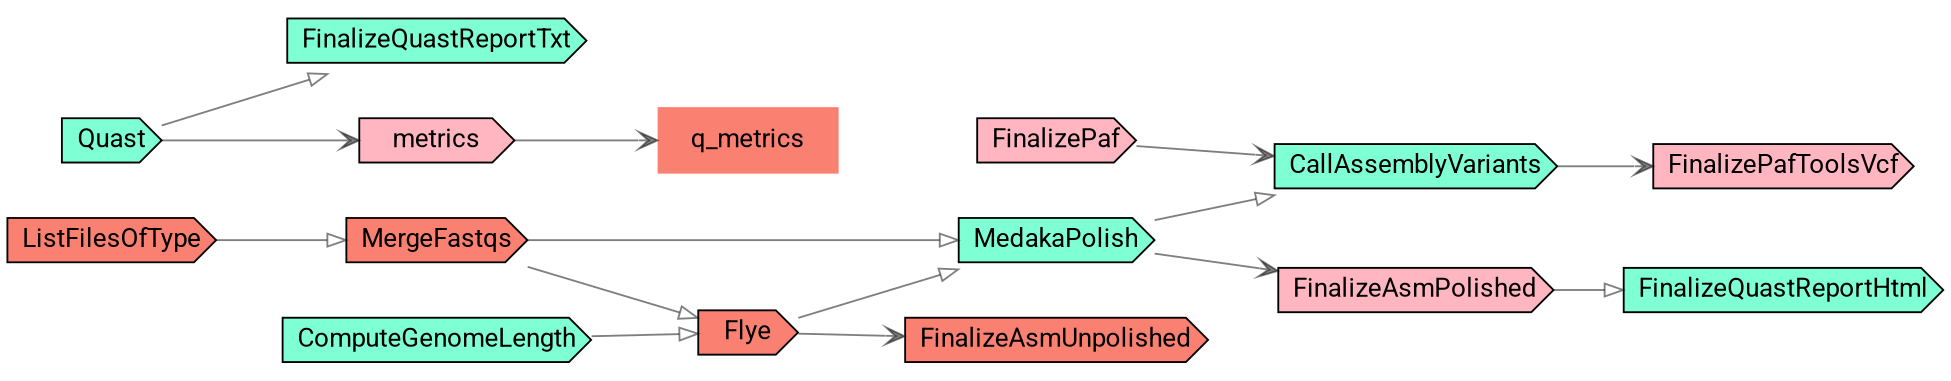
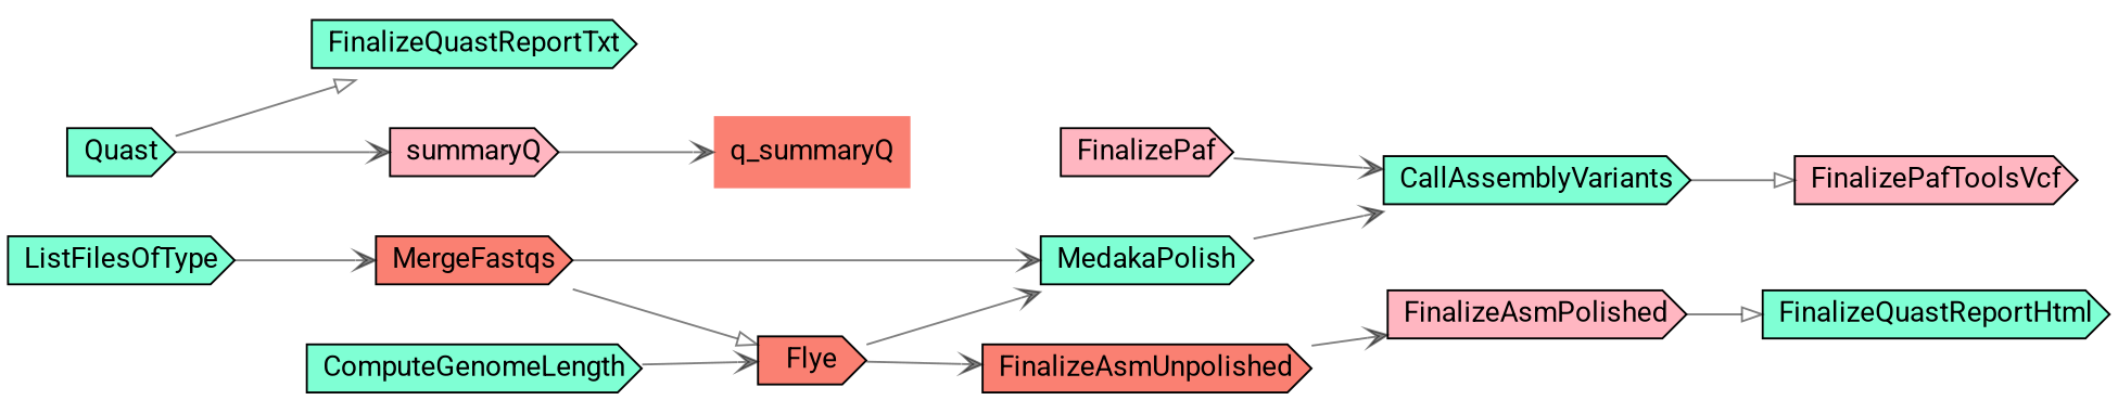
  digraph {
    compound=true
    rankdir=LR
    node [fillcolor=aquamarine fontname=Roboto shape=cds style=filled]
    edge [arrowhead=onormal color="#00000080"]
    n1 [label=ComputeGenomeLength]
    n2 [fillcolor=salmon label=Flye]
    n3 [label=MedakaPolish]
    n4 [fillcolor=salmon label=FinalizeAsmUnpolished]
-   n5 [fillcolor=salmon label=ListFilesOfType]
+   n5 [label=ListFilesOfType]
    n6 [fillcolor=salmon label=MergeFastqs]
    n7 [label=CallAssemblyVariants]
    n8 [fillcolor=lightpink label=FinalizeAsmPolished]
    n9 [label=Quast]
    n10 [label=FinalizeQuastReportTxt]
-   n11 [fillcolor=lightpink label=metrics]
+   n11 [fillcolor=lightpink label=summaryQ]
    n12 [fillcolor=lightpink label=FinalizePafToolsVcf]
    n13 [label=FinalizeQuastReportHtml]
-   n14 [fillcolor=salmon label=q_metrics shape=plaintext]
+   n14 [fillcolor=salmon label=q_summaryQ shape=plaintext]
    n15 [fillcolor=lightpink label=FinalizePaf]
-   n1 -> n2
-   n2 -> n3
+   n1 -> n2 [arrowhead=vee]
+   n2 -> n3 [arrowhead=vee]
    n2 -> n4 [arrowhead=vee]
-   n3 -> n7
-   n3 -> n8 [arrowhead=vee]
-   n5 -> n6
+   n3 -> n7 [arrowhead=vee]
+   n4 -> n8 [arrowhead=vee]
+   n5 -> n6 [arrowhead=vee]
    n6 -> n2
-   n6 -> n3
-   n7 -> n12 [arrowhead=vee]
+   n6 -> n3 [arrowhead=vee]
+   n7 -> n12
    n8 -> n13
    n9 -> n10
    n9 -> n11 [arrowhead=vee]
    n11 -> n14 [arrowhead=vee]
    n15 -> n7 [arrowhead=vee]
  }
